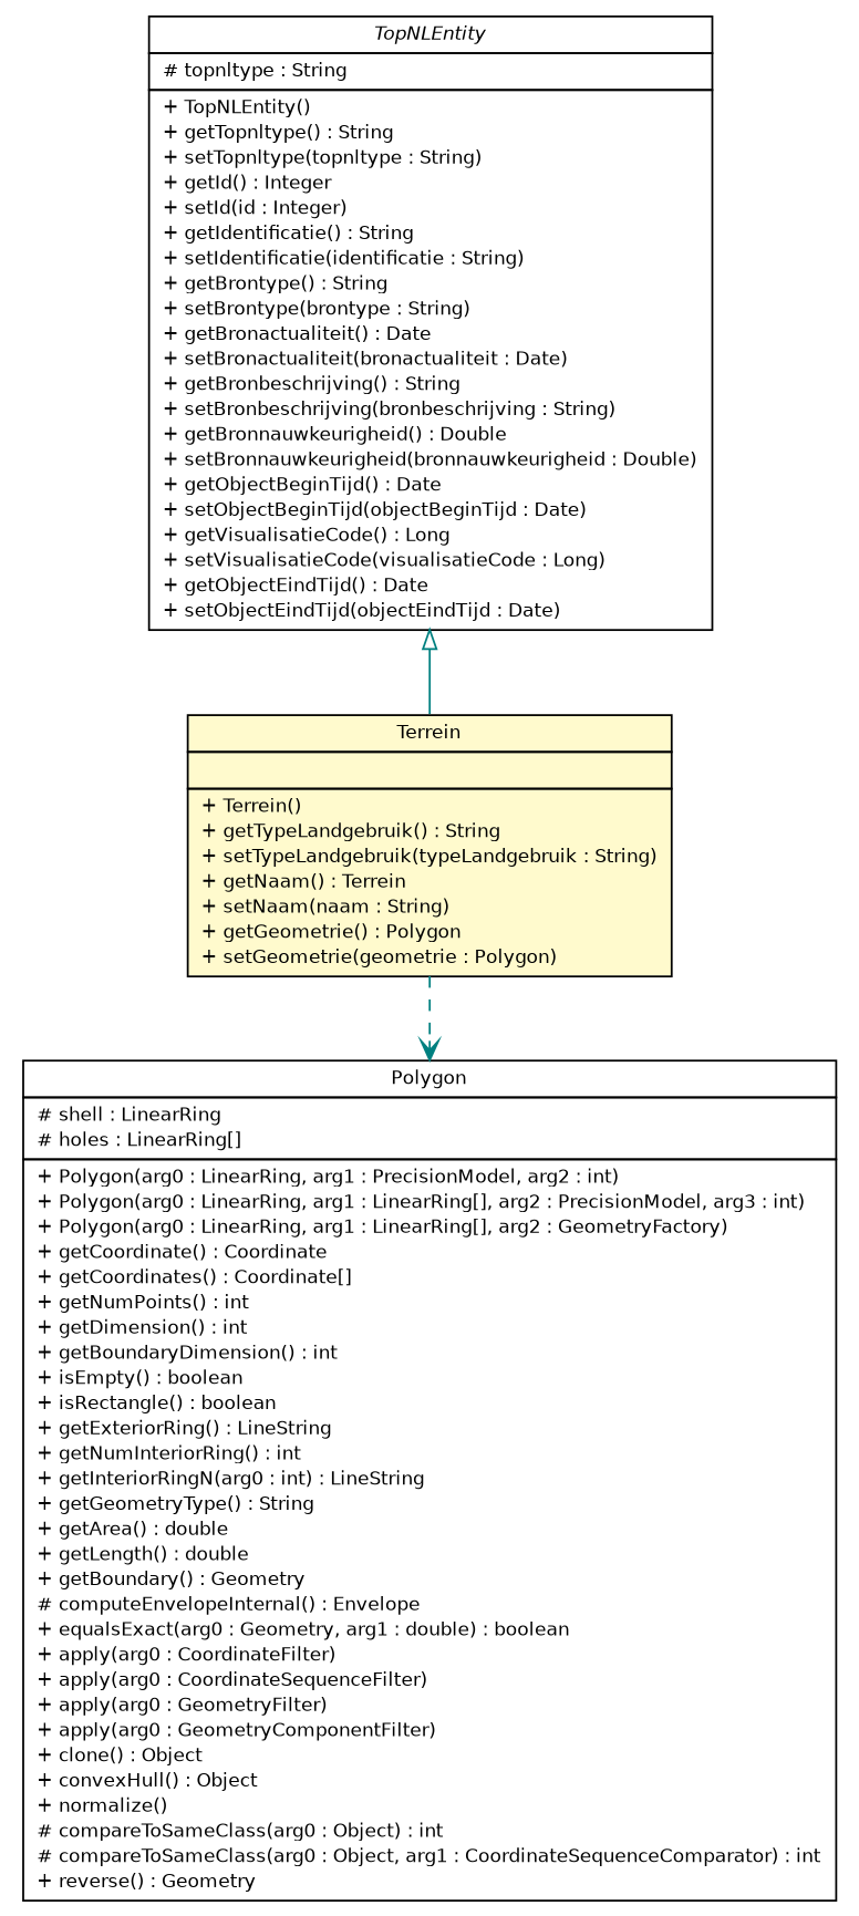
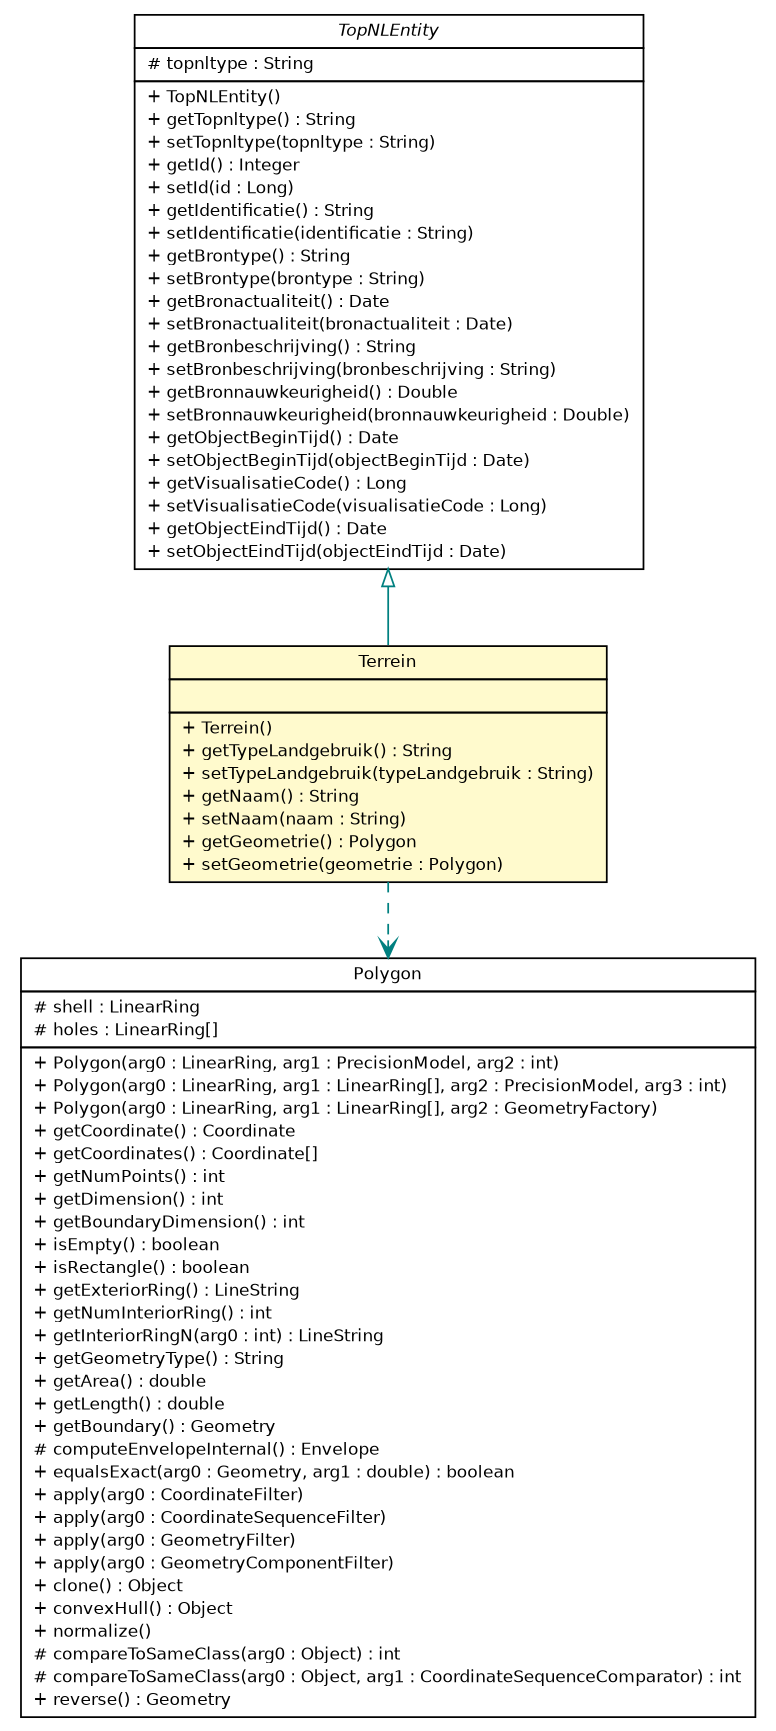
  digraph {
    nodesep=0.25
    ranksep=0.5
    node [fontcolor=black fontname=Helvetica fontsize=10.0 shape=plaintext]
    edge [color=teal fontname=Helvetica headport=p labelfontname=Helvetica labelfontsize=10 tailport=p]
-   n1 [label=<<table title="nl.b3p.topnl.entities.TopNLEntity" border="0" cellborder="1" cellspacing="0" cellpadding="2" port="p" href="./TopNLEntity.html"> 		<tr><td><table border="0" cellspacing="0" cellpadding="1"> <tr><td align="center" balign="center"><font face="Helvetica-Oblique"> TopNLEntity </font></td></tr> 		</table></td></tr> 		<tr><td><table border="0" cellspacing="0" cellpadding="1"> <tr><td align="left" balign="left"> # topnltype : String </td></tr> 		</table></td></tr> 		<tr><td><table border="0" cellspacing="0" cellpadding="1"> <tr><td align="left" balign="left"> + TopNLEntity() </td></tr> <tr><td align="left" balign="left"> + getTopnltype() : String </td></tr> <tr><td align="left" balign="left"> + setTopnltype(topnltype : String) </td></tr> <tr><td align="left" balign="left"> + getId() : Integer </td></tr> <tr><td align="left" balign="left"> + setId(id : Integer) </td></tr> <tr><td align="left" balign="left"> + getIdentificatie() : String </td></tr> <tr><td align="left" balign="left"> + setIdentificatie(identificatie : String) </td></tr> <tr><td align="left" balign="left"> + getBrontype() : String </td></tr> <tr><td align="left" balign="left"> + setBrontype(brontype : String) </td></tr> <tr><td align="left" balign="left"> + getBronactualiteit() : Date </td></tr> <tr><td align="left" balign="left"> + setBronactualiteit(bronactualiteit : Date) </td></tr> <tr><td align="left" balign="left"> + getBronbeschrijving() : String </td></tr> <tr><td align="left" balign="left"> + setBronbeschrijving(bronbeschrijving : String) </td></tr> <tr><td align="left" balign="left"> + getBronnauwkeurigheid() : Double </td></tr> <tr><td align="left" balign="left"> + setBronnauwkeurigheid(bronnauwkeurigheid : Double) </td></tr> <tr><td align="left" balign="left"> + getObjectBeginTijd() : Date </td></tr> <tr><td align="left" balign="left"> + setObjectBeginTijd(objectBeginTijd : Date) </td></tr> <tr><td align="left" balign="left"> + getVisualisatieCode() : Long </td></tr> <tr><td align="left" balign="left"> + setVisualisatieCode(visualisatieCode : Long) </td></tr> <tr><td align="left" balign="left"> + getObjectEindTijd() : Date </td></tr> <tr><td align="left" balign="left"> + setObjectEindTijd(objectEindTijd : Date) </td></tr> 		</table></td></tr> 		</table>>]
-   n2 [label=<<table title="nl.b3p.topnl.entities.Terrein" border="0" cellborder="1" cellspacing="0" cellpadding="2" port="p" bgcolor="lemonChiffon" href="./Terrein.html"> 		<tr><td><table border="0" cellspacing="0" cellpadding="1"> <tr><td align="center" balign="center"> Terrein </td></tr> 		</table></td></tr> 		<tr><td><table border="0" cellspacing="0" cellpadding="1"> <tr><td align="left" balign="left">  </td></tr> 		</table></td></tr> 		<tr><td><table border="0" cellspacing="0" cellpadding="1"> <tr><td align="left" balign="left"> + Terrein() </td></tr> <tr><td align="left" balign="left"> + getTypeLandgebruik() : String </td></tr> <tr><td align="left" balign="left"> + setTypeLandgebruik(typeLandgebruik : String) </td></tr> <tr><td align="left" balign="left"> + getNaam() : Terrein </td></tr> <tr><td align="left" balign="left"> + setNaam(naam : String) </td></tr> <tr><td align="left" balign="left"> + getGeometrie() : Polygon </td></tr> <tr><td align="left" balign="left"> + setGeometrie(geometrie : Polygon) </td></tr> 		</table></td></tr> 		</table>>]
+   n1 [label=<<table title="nl.b3p.topnl.entities.TopNLEntity" border="0" cellborder="1" cellspacing="0" cellpadding="2" port="p" href="./TopNLEntity.html"> 		<tr><td><table border="0" cellspacing="0" cellpadding="1"> <tr><td align="center" balign="center"><font face="Helvetica-Oblique"> TopNLEntity </font></td></tr> 		</table></td></tr> 		<tr><td><table border="0" cellspacing="0" cellpadding="1"> <tr><td align="left" balign="left"> # topnltype : String </td></tr> 		</table></td></tr> 		<tr><td><table border="0" cellspacing="0" cellpadding="1"> <tr><td align="left" balign="left"> + TopNLEntity() </td></tr> <tr><td align="left" balign="left"> + getTopnltype() : String </td></tr> <tr><td align="left" balign="left"> + setTopnltype(topnltype : String) </td></tr> <tr><td align="left" balign="left"> + getId() : Integer </td></tr> <tr><td align="left" balign="left"> + setId(id : Long) </td></tr> <tr><td align="left" balign="left"> + getIdentificatie() : String </td></tr> <tr><td align="left" balign="left"> + setIdentificatie(identificatie : String) </td></tr> <tr><td align="left" balign="left"> + getBrontype() : String </td></tr> <tr><td align="left" balign="left"> + setBrontype(brontype : String) </td></tr> <tr><td align="left" balign="left"> + getBronactualiteit() : Date </td></tr> <tr><td align="left" balign="left"> + setBronactualiteit(bronactualiteit : Date) </td></tr> <tr><td align="left" balign="left"> + getBronbeschrijving() : String </td></tr> <tr><td align="left" balign="left"> + setBronbeschrijving(bronbeschrijving : String) </td></tr> <tr><td align="left" balign="left"> + getBronnauwkeurigheid() : Double </td></tr> <tr><td align="left" balign="left"> + setBronnauwkeurigheid(bronnauwkeurigheid : Double) </td></tr> <tr><td align="left" balign="left"> + getObjectBeginTijd() : Date </td></tr> <tr><td align="left" balign="left"> + setObjectBeginTijd(objectBeginTijd : Date) </td></tr> <tr><td align="left" balign="left"> + getVisualisatieCode() : Long </td></tr> <tr><td align="left" balign="left"> + setVisualisatieCode(visualisatieCode : Long) </td></tr> <tr><td align="left" balign="left"> + getObjectEindTijd() : Date </td></tr> <tr><td align="left" balign="left"> + setObjectEindTijd(objectEindTijd : Date) </td></tr> 		</table></td></tr> 		</table>>]
+   n2 [label=<<table title="nl.b3p.topnl.entities.Terrein" border="0" cellborder="1" cellspacing="0" cellpadding="2" port="p" bgcolor="lemonChiffon" href="./Terrein.html"> 		<tr><td><table border="0" cellspacing="0" cellpadding="1"> <tr><td align="center" balign="center"> Terrein </td></tr> 		</table></td></tr> 		<tr><td><table border="0" cellspacing="0" cellpadding="1"> <tr><td align="left" balign="left">  </td></tr> 		</table></td></tr> 		<tr><td><table border="0" cellspacing="0" cellpadding="1"> <tr><td align="left" balign="left"> + Terrein() </td></tr> <tr><td align="left" balign="left"> + getTypeLandgebruik() : String </td></tr> <tr><td align="left" balign="left"> + setTypeLandgebruik(typeLandgebruik : String) </td></tr> <tr><td align="left" balign="left"> + getNaam() : String </td></tr> <tr><td align="left" balign="left"> + setNaam(naam : String) </td></tr> <tr><td align="left" balign="left"> + getGeometrie() : Polygon </td></tr> <tr><td align="left" balign="left"> + setGeometrie(geometrie : Polygon) </td></tr> 		</table></td></tr> 		</table>>]
    n3 [label=<<table title="com.vividsolutions.jts.geom.Polygon" border="0" cellborder="1" cellspacing="0" cellpadding="2" port="p" href="http://java.sun.com/j2se/1.4.2/docs/api/com/vividsolutions/jts/geom/Polygon.html"> 		<tr><td><table border="0" cellspacing="0" cellpadding="1"> <tr><td align="center" balign="center"> Polygon </td></tr> 		</table></td></tr> 		<tr><td><table border="0" cellspacing="0" cellpadding="1"> <tr><td align="left" balign="left"> # shell : LinearRing </td></tr> <tr><td align="left" balign="left"> # holes : LinearRing[] </td></tr> 		</table></td></tr> 		<tr><td><table border="0" cellspacing="0" cellpadding="1"> <tr><td align="left" balign="left"> + Polygon(arg0 : LinearRing, arg1 : PrecisionModel, arg2 : int) </td></tr> <tr><td align="left" balign="left"> + Polygon(arg0 : LinearRing, arg1 : LinearRing[], arg2 : PrecisionModel, arg3 : int) </td></tr> <tr><td align="left" balign="left"> + Polygon(arg0 : LinearRing, arg1 : LinearRing[], arg2 : GeometryFactory) </td></tr> <tr><td align="left" balign="left"> + getCoordinate() : Coordinate </td></tr> <tr><td align="left" balign="left"> + getCoordinates() : Coordinate[] </td></tr> <tr><td align="left" balign="left"> + getNumPoints() : int </td></tr> <tr><td align="left" balign="left"> + getDimension() : int </td></tr> <tr><td align="left" balign="left"> + getBoundaryDimension() : int </td></tr> <tr><td align="left" balign="left"> + isEmpty() : boolean </td></tr> <tr><td align="left" balign="left"> + isRectangle() : boolean </td></tr> <tr><td align="left" balign="left"> + getExteriorRing() : LineString </td></tr> <tr><td align="left" balign="left"> + getNumInteriorRing() : int </td></tr> <tr><td align="left" balign="left"> + getInteriorRingN(arg0 : int) : LineString </td></tr> <tr><td align="left" balign="left"> + getGeometryType() : String </td></tr> <tr><td align="left" balign="left"> + getArea() : double </td></tr> <tr><td align="left" balign="left"> + getLength() : double </td></tr> <tr><td align="left" balign="left"> + getBoundary() : Geometry </td></tr> <tr><td align="left" balign="left"> # computeEnvelopeInternal() : Envelope </td></tr> <tr><td align="left" balign="left"> + equalsExact(arg0 : Geometry, arg1 : double) : boolean </td></tr> <tr><td align="left" balign="left"> + apply(arg0 : CoordinateFilter) </td></tr> <tr><td align="left" balign="left"> + apply(arg0 : CoordinateSequenceFilter) </td></tr> <tr><td align="left" balign="left"> + apply(arg0 : GeometryFilter) </td></tr> <tr><td align="left" balign="left"> + apply(arg0 : GeometryComponentFilter) </td></tr> <tr><td align="left" balign="left"> + clone() : Object </td></tr> <tr><td align="left" balign="left"> + convexHull() : Object </td></tr> <tr><td align="left" balign="left"> + normalize() </td></tr> <tr><td align="left" balign="left"> # compareToSameClass(arg0 : Object) : int </td></tr> <tr><td align="left" balign="left"> # compareToSameClass(arg0 : Object, arg1 : CoordinateSequenceComparator) : int </td></tr> <tr><td align="left" balign="left"> + reverse() : Geometry </td></tr> 		</table></td></tr> 		</table>>]
    n1 -> n2 [arrowtail=empty dir=back fontsize=10 style=solid]
    n2 -> n3 [arrowhead=open fontcolor=black fontsize=10.0 style=dashed]
  }
